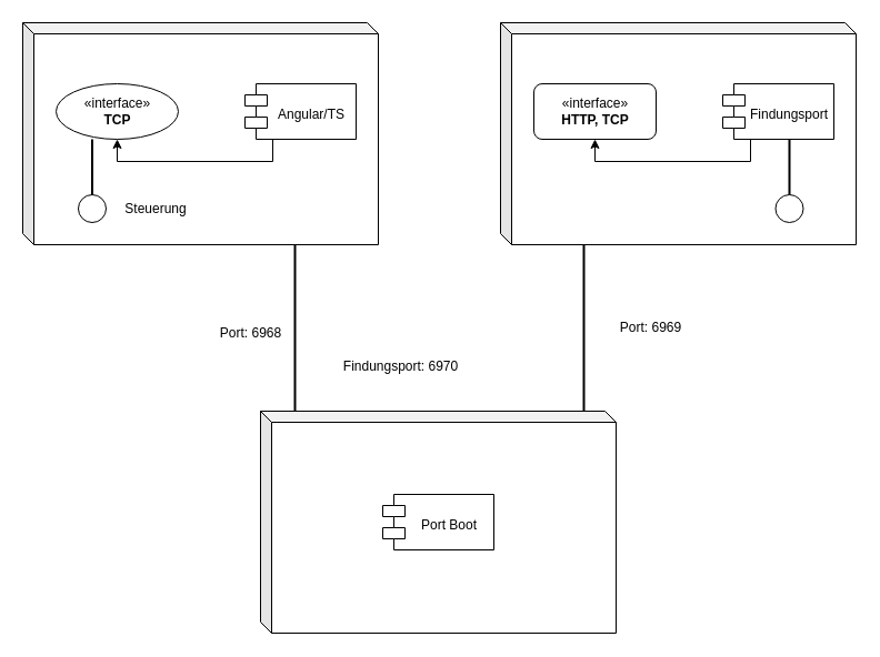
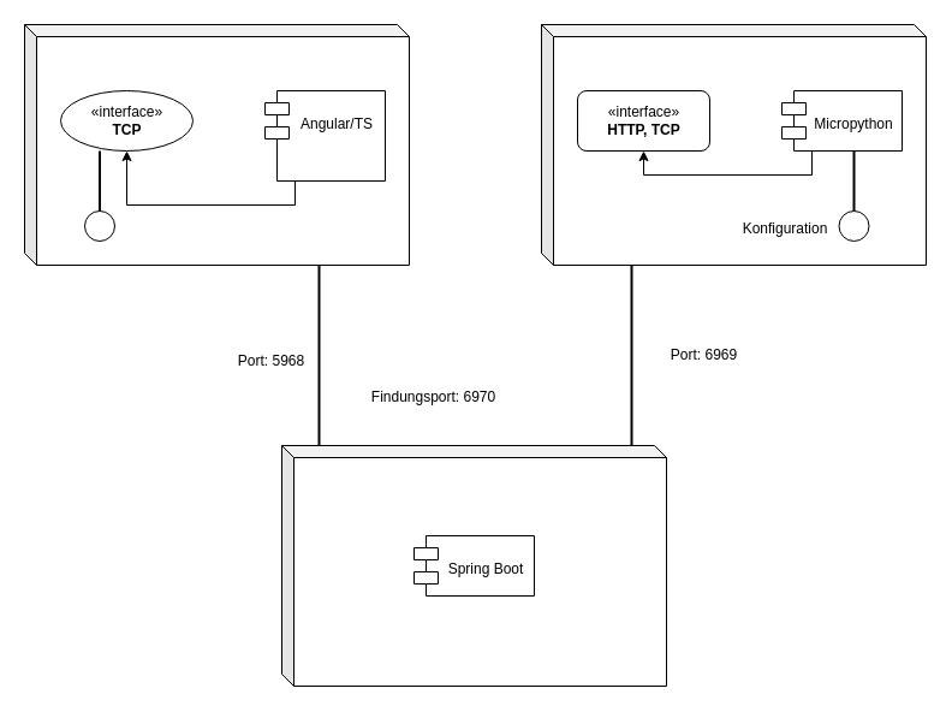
  <mxCell id="0" />
  <mxCell id="1" parent="0" />
  <mxCell id="2" value="" style="group" vertex="1" connectable="0" parent="1"><mxGeometry x="450" y="20" width="320" height="200" as="geometry" /></mxCell>
  <mxCell id="3" value="&lt;br&gt;&lt;br&gt;" style="shape=cube;whiteSpace=wrap;html=1;boundedLbl=1;backgroundOutline=1;darkOpacity=0.05;darkOpacity2=0.1;size=10;" vertex="1" parent="2"><mxGeometry width="320" height="200" as="geometry" /></mxCell>
  <mxCell id="4" value="«interface»&lt;br&gt;&lt;b&gt;HTTP, TCP&lt;/b&gt;" style="html=1;rounded=1;" vertex="1" parent="2"><mxGeometry x="30" y="55" width="110" height="50" as="geometry" /></mxCell>
- <mxCell id="5" value="&#10;Findungsport" style="shape=module;align=left;spacingLeft=20;align=center;verticalAlign=top;" vertex="1" parent="2"><mxGeometry x="200" y="55" width="100" height="50" as="geometry" /></mxCell>
+ <mxCell id="5" value="&#10;Micropython" style="shape=module;align=left;spacingLeft=20;align=center;verticalAlign=top;" vertex="1" parent="2"><mxGeometry x="200" y="55" width="100" height="50" as="geometry" /></mxCell>
  <mxCell id="6" value="" style="html=1;labelBackgroundColor=#ffffff;startArrow=none;startFill=0;startSize=6;endArrow=classic;endFill=1;endSize=6;jettySize=auto;orthogonalLoop=1;strokeWidth=1;dashed=0;fontSize=14;rounded=0;edgeStyle=orthogonalEdgeStyle;exitX=0.25;exitY=1;exitDx=0;exitDy=0;entryX=0.5;entryY=1;entryDx=0;entryDy=0;" edge="1" parent="2" source="5" target="4"><mxGeometry width="60" height="60" relative="1" as="geometry"><mxPoint x="150" y="50" as="sourcePoint" /><mxPoint x="210" y="-10" as="targetPoint" /></mxGeometry></mxCell>
  <mxCell id="7" value="" style="ellipse;whiteSpace=wrap;html=1;aspect=fixed;" vertex="1" parent="2"><mxGeometry x="247.5" y="155" width="25" height="25" as="geometry" /></mxCell>
  <mxCell id="8" value="" style="line;strokeWidth=2;direction=south;html=1;" vertex="1" parent="2"><mxGeometry x="255" y="105" width="10" height="50" as="geometry" /></mxCell>
+ <mxCell id="9" value="Konfiguration" style="text;html=1;strokeColor=none;fillColor=none;align=center;verticalAlign=middle;whiteSpace=wrap;rounded=0;" vertex="1" parent="2"><mxGeometry x="157.5" y="155" width="90" height="30" as="geometry" /></mxCell>
  <mxCell id="10" value="" style="group" vertex="1" connectable="0" parent="1"><mxGeometry x="20" y="20" width="320" height="200" as="geometry" /></mxCell>
  <mxCell id="11" value="&lt;br&gt;&lt;br&gt;" style="shape=cube;whiteSpace=wrap;html=1;boundedLbl=1;backgroundOutline=1;darkOpacity=0.05;darkOpacity2=0.1;size=10;" vertex="1" parent="10"><mxGeometry width="320" height="200" as="geometry" /></mxCell>
  <mxCell id="12" value="«interface»&lt;br&gt;&lt;b&gt;TCP&lt;/b&gt;" style="ellipse;html=1;" vertex="1" parent="10"><mxGeometry x="30" y="55" width="110" height="50" as="geometry" /></mxCell>
- <mxCell id="13" value="&#10;Angular/TS" style="shape=module;align=left;spacingLeft=20;align=center;verticalAlign=top;" vertex="1" parent="10"><mxGeometry x="200" y="55" width="100" height="50" as="geometry" /></mxCell>
+ <mxCell id="13" value="&#10;Angular/TS" style="shape=module;align=left;spacingLeft=20;align=center;verticalAlign=top;" vertex="1" parent="10"><mxGeometry x="200" y="55" width="100" height="75" as="geometry" /></mxCell>
  <mxCell id="14" value="" style="html=1;labelBackgroundColor=#ffffff;startArrow=none;startFill=0;startSize=6;endArrow=classic;endFill=1;endSize=6;jettySize=auto;orthogonalLoop=1;strokeWidth=1;dashed=0;fontSize=14;rounded=0;edgeStyle=orthogonalEdgeStyle;exitX=0.25;exitY=1;exitDx=0;exitDy=0;entryX=0.5;entryY=1;entryDx=0;entryDy=0;" edge="1" parent="10" source="13" target="12"><mxGeometry width="60" height="60" relative="1" as="geometry"><mxPoint x="150" y="50" as="sourcePoint" /><mxPoint x="210" y="-10" as="targetPoint" /></mxGeometry></mxCell>
- <mxCell id="15" value="Steuerung" style="text;html=1;strokeColor=none;fillColor=none;align=center;verticalAlign=middle;whiteSpace=wrap;rounded=0;" vertex="1" parent="10"><mxGeometry x="75" y="152.5" width="90" height="30" as="geometry" /></mxCell>
  <mxCell id="16" value="" style="ellipse;whiteSpace=wrap;html=1;aspect=fixed;" vertex="1" parent="10"><mxGeometry x="50" y="155" width="25" height="25" as="geometry" /></mxCell>
  <mxCell id="17" value="" style="line;strokeWidth=2;direction=south;html=1;" vertex="1" parent="10"><mxGeometry x="57.5" y="105" width="10" height="50" as="geometry" /></mxCell>
  <mxCell id="18" value="" style="group" vertex="1" connectable="0" parent="1"><mxGeometry x="234" y="370" width="320" height="200" as="geometry" /></mxCell>
  <mxCell id="19" value="&lt;br&gt;&lt;br&gt;" style="shape=cube;whiteSpace=wrap;html=1;boundedLbl=1;backgroundOutline=1;darkOpacity=0.05;darkOpacity2=0.1;size=10;" vertex="1" parent="18"><mxGeometry width="320" height="200" as="geometry" /></mxCell>
- <mxCell id="20" value="&#10;Port Boot" style="shape=module;align=left;spacingLeft=20;align=center;verticalAlign=top;" vertex="1" parent="18"><mxGeometry x="110" y="75" width="100" height="50" as="geometry" /></mxCell>
+ <mxCell id="20" value="&#10;Spring Boot" style="shape=module;align=left;spacingLeft=20;align=center;verticalAlign=top;" vertex="1" parent="18"><mxGeometry x="110" y="75" width="100" height="50" as="geometry" /></mxCell>
  <mxCell id="21" value="" style="line;strokeWidth=2;direction=south;html=1;" vertex="1" parent="1"><mxGeometry x="520" y="220" width="10" height="150" as="geometry" /></mxCell>
  <mxCell id="22" value="" style="line;strokeWidth=2;direction=south;html=1;" vertex="1" parent="1"><mxGeometry x="260" y="220" width="10" height="150" as="geometry" /></mxCell>
  <mxCell id="23" value="Port: 6969" style="text;html=1;align=center;verticalAlign=middle;resizable=0;points=[];autosize=1;strokeColor=none;fillColor=none;" vertex="1" parent="1"><mxGeometry x="550" y="285" width="70" height="20" as="geometry" /></mxCell>
- <mxCell id="24" value="Port: 6968" style="text;html=1;align=center;verticalAlign=middle;resizable=0;points=[];autosize=1;strokeColor=none;fillColor=none;" vertex="1" parent="1"><mxGeometry x="190" y="290" width="70" height="20" as="geometry" /></mxCell>
+ <mxCell id="24" value="Port: 5968" style="text;html=1;align=center;verticalAlign=middle;resizable=0;points=[];autosize=1;strokeColor=none;fillColor=none;" vertex="1" parent="1"><mxGeometry x="190" y="290" width="70" height="20" as="geometry" /></mxCell>
  <mxCell id="25" value="Findungsport: 6970" style="text;html=1;align=center;verticalAlign=middle;resizable=0;points=[];autosize=1;strokeColor=none;fillColor=none;" vertex="1" parent="1"><mxGeometry x="300" y="320" width="120" height="20" as="geometry" /></mxCell>
